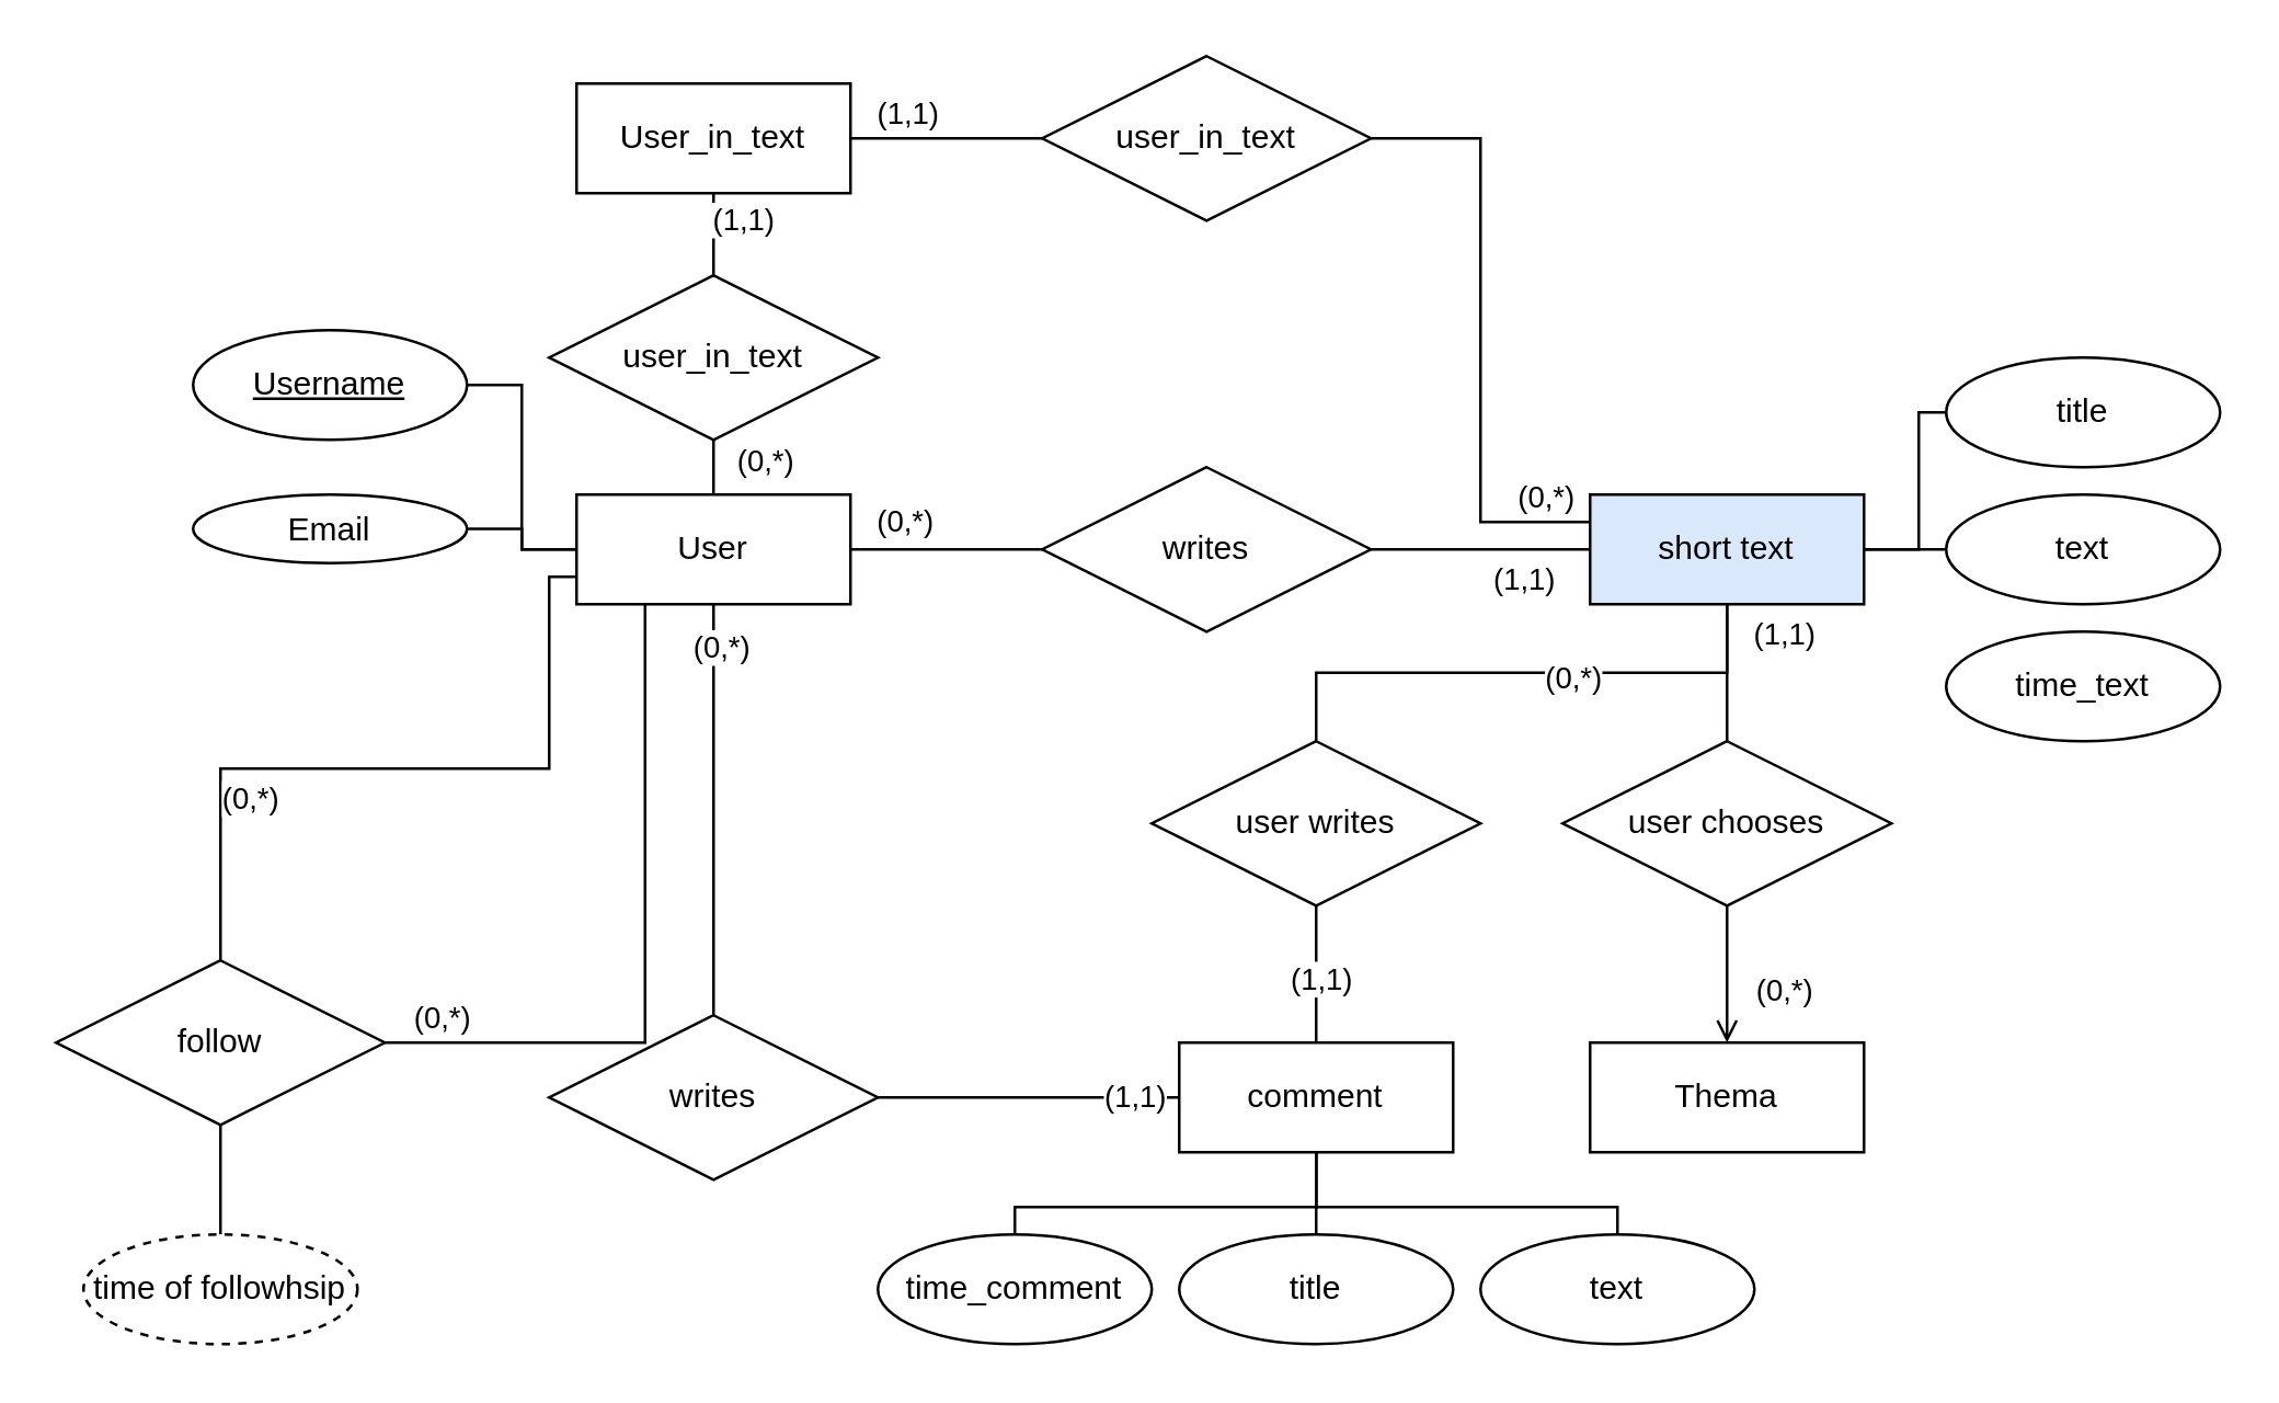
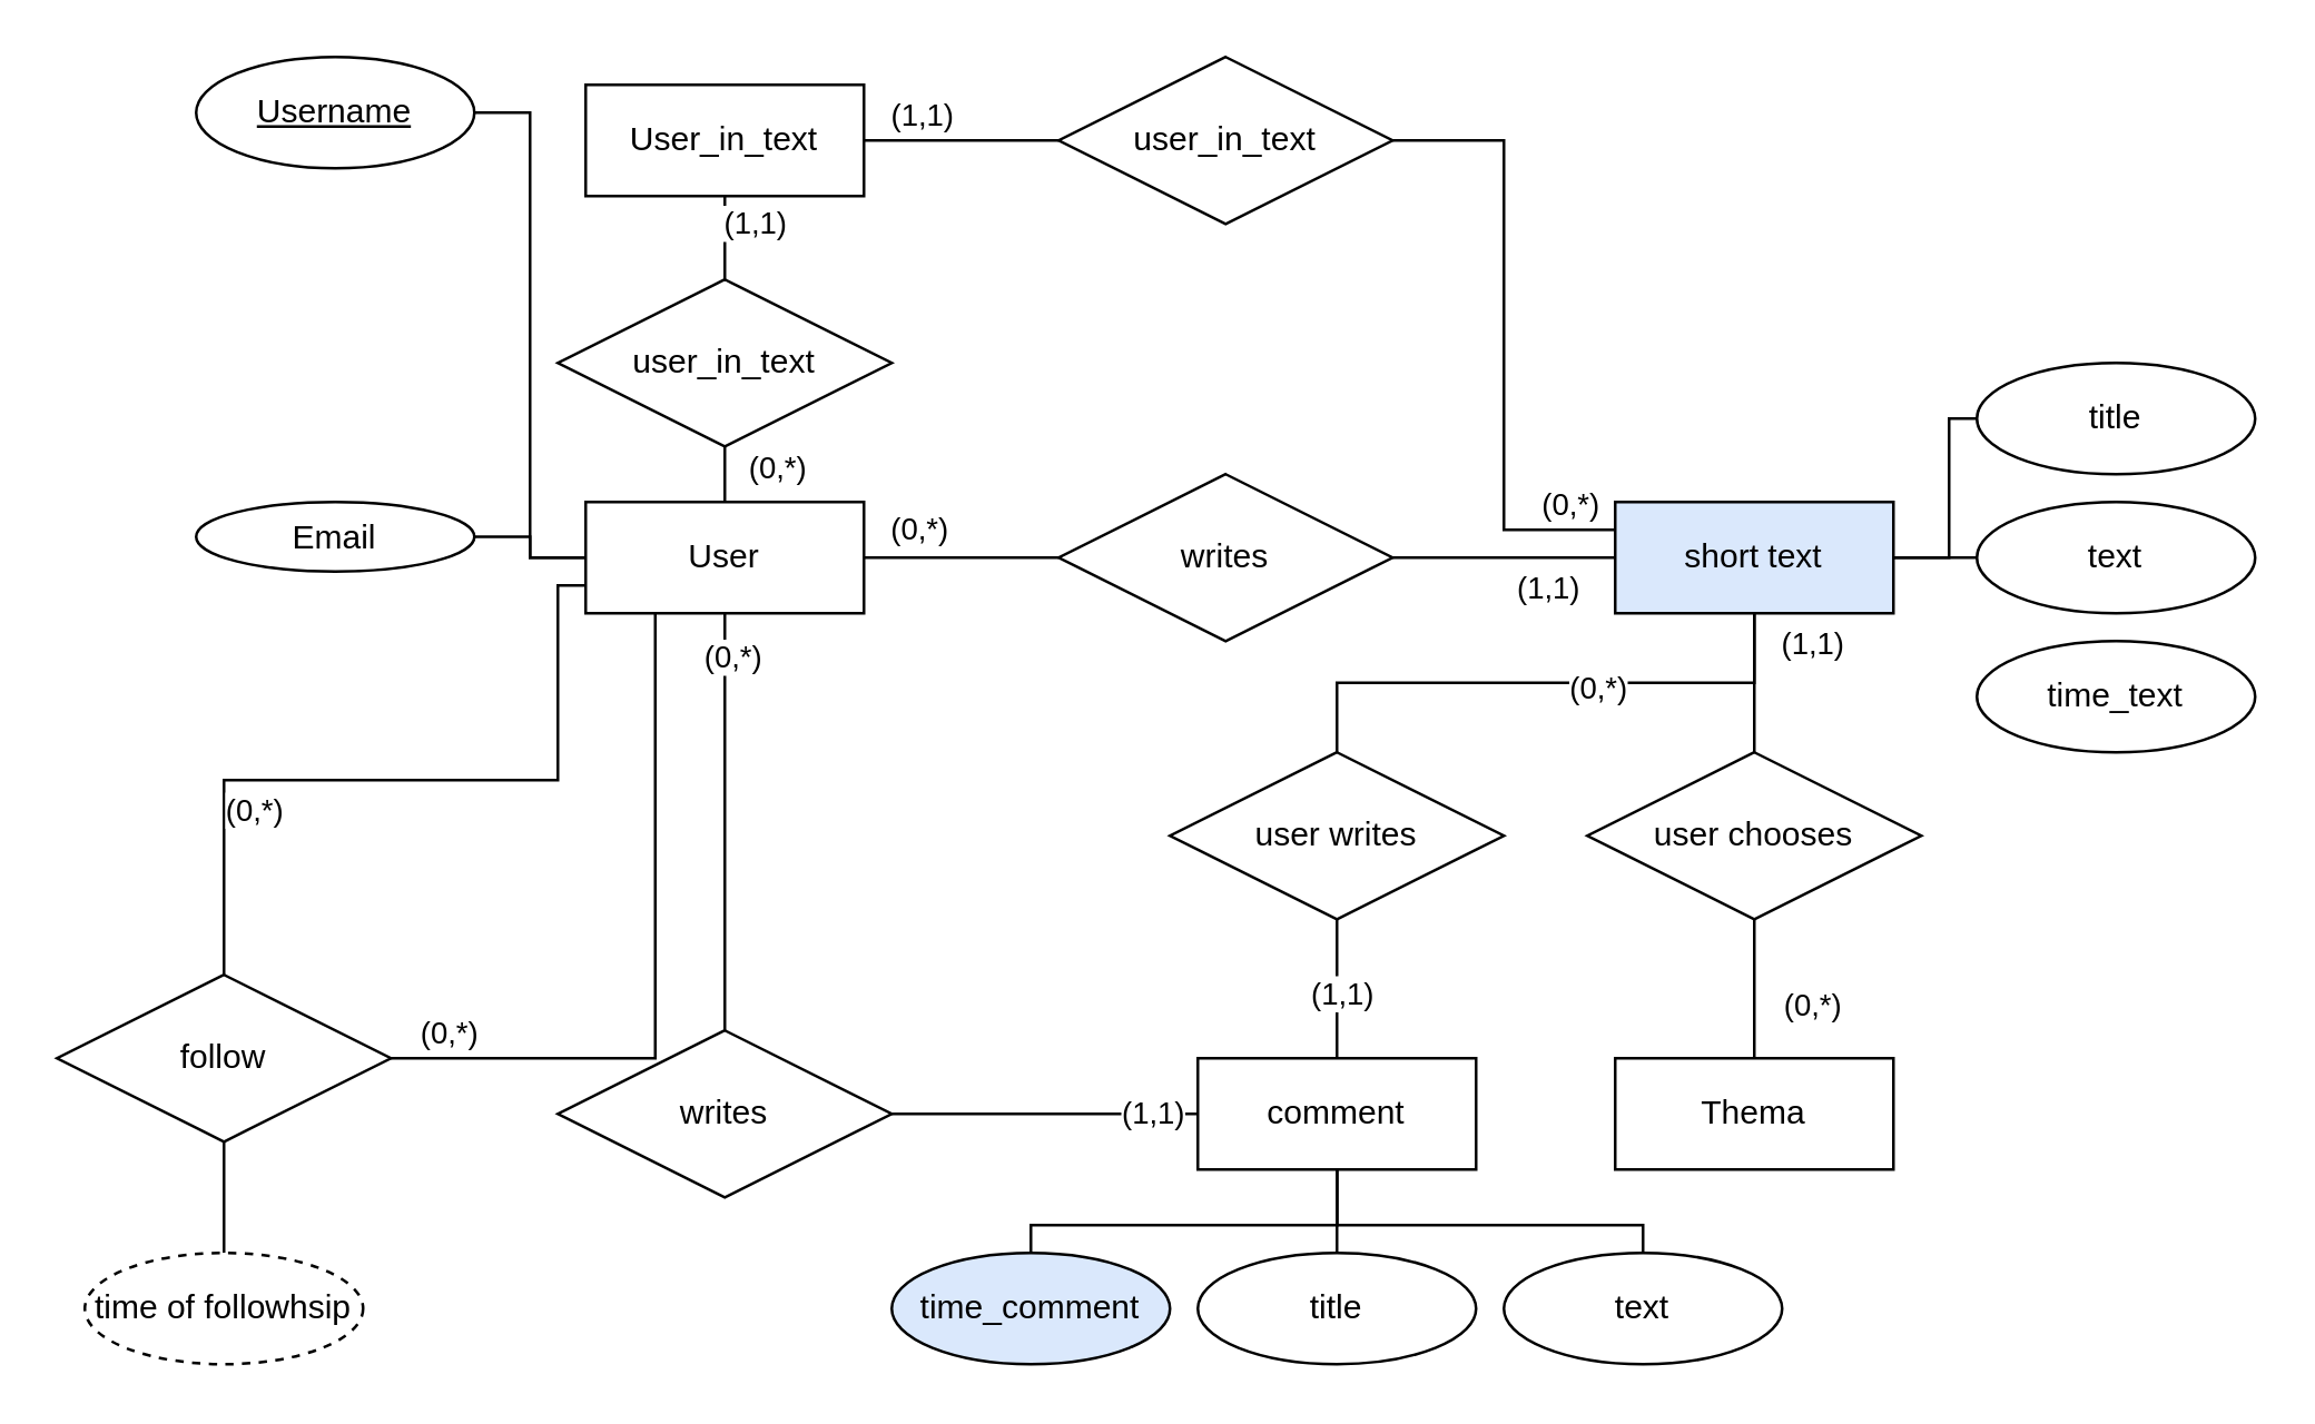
  <mxCell id="0" />
  <mxCell id="1" parent="0" />
  <mxCell id="2" value="(0,*)" style="edgeStyle=orthogonalEdgeStyle;rounded=0;orthogonalLoop=1;jettySize=auto;html=1;exitX=1;exitY=0.5;exitDx=0;exitDy=0;entryX=0;entryY=0.5;entryDx=0;entryDy=0;endArrow=none;endFill=0;" parent="1" source="5" target="20" edge="1"><mxGeometry x="-0.429" y="10" relative="1" as="geometry"><mxPoint as="offset" /></mxGeometry></mxCell>
  <mxCell id="3" style="edgeStyle=orthogonalEdgeStyle;rounded=0;orthogonalLoop=1;jettySize=auto;html=1;exitX=0;exitY=0.75;exitDx=0;exitDy=0;entryX=0.5;entryY=0;entryDx=0;entryDy=0;endArrow=none;endFill=0;" edge="1" parent="1" source="5" target="45"><mxGeometry relative="1" as="geometry"><Array as="points"><mxPoint x="200" y="210" /><mxPoint x="200" y="280" /><mxPoint x="80" y="280" /></Array></mxGeometry></mxCell>
  <mxCell id="4" value="(0,*)" style="edgeLabel;html=1;align=center;verticalAlign=middle;resizable=0;points=[];" vertex="1" connectable="0" parent="3"><mxGeometry x="0.617" y="-2" relative="1" as="geometry"><mxPoint x="12" y="-8" as="offset" /></mxGeometry></mxCell>
  <mxCell id="5" value="User" style="whiteSpace=wrap;html=1;align=center;" parent="1" vertex="1"><mxGeometry x="210" y="180" width="100" height="40" as="geometry" /></mxCell>
  <mxCell id="6" style="edgeStyle=orthogonalEdgeStyle;rounded=0;orthogonalLoop=1;jettySize=auto;html=1;exitX=0.5;exitY=1;exitDx=0;exitDy=0;entryX=0.5;entryY=0;entryDx=0;entryDy=0;endArrow=none;endFill=0;" parent="1" source="11" target="23" edge="1"><mxGeometry relative="1" as="geometry" /></mxCell>
  <mxCell id="7" value="(1,1)" style="edgeLabel;html=1;align=center;verticalAlign=middle;resizable=0;points=[];labelBackgroundColor=none;" parent="6" vertex="1" connectable="0"><mxGeometry x="-0.516" y="1" relative="1" as="geometry"><mxPoint x="19" y="-2" as="offset" /></mxGeometry></mxCell>
  <mxCell id="8" style="edgeStyle=orthogonalEdgeStyle;rounded=0;orthogonalLoop=1;jettySize=auto;html=1;exitX=0.5;exitY=1;exitDx=0;exitDy=0;entryX=0.5;entryY=0;entryDx=0;entryDy=0;endArrow=none;endFill=0;" parent="1" source="11" target="26" edge="1"><mxGeometry relative="1" as="geometry" /></mxCell>
  <mxCell id="9" value="(0,*)" style="edgeLabel;html=1;align=center;verticalAlign=middle;resizable=0;points=[];" parent="8" vertex="1" connectable="0"><mxGeometry x="-0.176" y="1" relative="1" as="geometry"><mxPoint as="offset" /></mxGeometry></mxCell>
  <mxCell id="10" style="edgeStyle=orthogonalEdgeStyle;rounded=0;orthogonalLoop=1;jettySize=auto;html=1;exitX=1;exitY=0.5;exitDx=0;exitDy=0;entryX=0;entryY=0.5;entryDx=0;entryDy=0;endArrow=none;endFill=0;" edge="1" parent="1" source="11" target="48"><mxGeometry relative="1" as="geometry" /></mxCell>
  <mxCell id="11" value="short text" style="whiteSpace=wrap;html=1;align=center;fillColor=#dae8fc;" parent="1" vertex="1"><mxGeometry x="580" y="180" width="100" height="40" as="geometry" /></mxCell>
  <mxCell id="12" value="Thema&lt;br&gt;" style="whiteSpace=wrap;html=1;align=center;" parent="1" vertex="1"><mxGeometry x="580" y="380" width="100" height="40" as="geometry" /></mxCell>
  <mxCell id="13" value="comment" style="whiteSpace=wrap;html=1;align=center;" parent="1" vertex="1"><mxGeometry x="430" y="380" width="100" height="40" as="geometry" /></mxCell>
  <mxCell id="14" style="edgeStyle=orthogonalEdgeStyle;rounded=0;orthogonalLoop=1;jettySize=auto;html=1;exitX=1;exitY=0.5;exitDx=0;exitDy=0;entryX=0;entryY=0.5;entryDx=0;entryDy=0;endArrow=none;endFill=0;" parent="1" source="15" target="5" edge="1"><mxGeometry relative="1" as="geometry" /></mxCell>
- <mxCell id="15" value="Username" style="ellipse;whiteSpace=wrap;html=1;align=center;fontStyle=4;" parent="1" vertex="1"><mxGeometry x="70" y="120" width="100" height="40" as="geometry" /></mxCell>
+ <mxCell id="15" value="Username" style="ellipse;whiteSpace=wrap;html=1;align=center;fontStyle=4;" parent="1" vertex="1"><mxGeometry x="70" y="20" width="100" height="40" as="geometry" /></mxCell>
  <mxCell id="16" style="edgeStyle=orthogonalEdgeStyle;rounded=0;orthogonalLoop=1;jettySize=auto;html=1;exitX=1;exitY=0.5;exitDx=0;exitDy=0;entryX=0;entryY=0.5;entryDx=0;entryDy=0;endArrow=none;endFill=0;" parent="1" source="17" target="5" edge="1"><mxGeometry relative="1" as="geometry" /></mxCell>
  <mxCell id="17" value="Email" style="ellipse;whiteSpace=wrap;html=1;align=center;" parent="1" vertex="1"><mxGeometry x="70" y="180" width="100" height="25" as="geometry" /></mxCell>
  <mxCell id="18" style="edgeStyle=orthogonalEdgeStyle;rounded=0;orthogonalLoop=1;jettySize=auto;html=1;exitX=1;exitY=0.5;exitDx=0;exitDy=0;entryX=0;entryY=0.5;entryDx=0;entryDy=0;endArrow=none;endFill=0;" parent="1" source="20" target="11" edge="1"><mxGeometry relative="1" as="geometry" /></mxCell>
  <mxCell id="19" value="(1,1)" style="edgeLabel;html=1;align=center;verticalAlign=middle;resizable=0;points=[];" vertex="1" connectable="0" parent="18"><mxGeometry x="0.353" y="-1" relative="1" as="geometry"><mxPoint x="1" y="9" as="offset" /></mxGeometry></mxCell>
  <mxCell id="20" value="writes" style="shape=rhombus;perimeter=rhombusPerimeter;whiteSpace=wrap;html=1;align=center;" parent="1" vertex="1"><mxGeometry x="380" y="170" width="120" height="60" as="geometry" /></mxCell>
- <mxCell id="21" style="edgeStyle=orthogonalEdgeStyle;rounded=0;orthogonalLoop=1;jettySize=auto;html=1;exitX=0.5;exitY=1;exitDx=0;exitDy=0;entryX=0.5;entryY=0;entryDx=0;entryDy=0;endArrow=open;endFill=0;" parent="1" source="23" target="12" edge="1"><mxGeometry relative="1" as="geometry" /></mxCell>
+ <mxCell id="21" style="edgeStyle=orthogonalEdgeStyle;rounded=0;orthogonalLoop=1;jettySize=auto;html=1;exitX=0.5;exitY=1;exitDx=0;exitDy=0;entryX=0.5;entryY=0;entryDx=0;entryDy=0;endArrow=none;endFill=0;" parent="1" source="23" target="12" edge="1"><mxGeometry relative="1" as="geometry" /></mxCell>
  <mxCell id="22" value="(0,*)" style="edgeLabel;html=1;align=center;verticalAlign=middle;resizable=0;points=[];labelBackgroundColor=none;" parent="21" vertex="1" connectable="0"><mxGeometry x="-0.034" y="1" relative="1" as="geometry"><mxPoint x="19" y="6" as="offset" /></mxGeometry></mxCell>
  <mxCell id="23" value="user chooses" style="shape=rhombus;perimeter=rhombusPerimeter;whiteSpace=wrap;html=1;align=center;" parent="1" vertex="1"><mxGeometry x="570" y="270" width="120" height="60" as="geometry" /></mxCell>
  <mxCell id="24" style="edgeStyle=orthogonalEdgeStyle;rounded=0;orthogonalLoop=1;jettySize=auto;html=1;exitX=0.5;exitY=1;exitDx=0;exitDy=0;endArrow=none;endFill=0;" parent="1" source="26" target="13" edge="1"><mxGeometry relative="1" as="geometry" /></mxCell>
  <mxCell id="25" value="(1,1)" style="edgeLabel;html=1;align=center;verticalAlign=middle;resizable=0;points=[];" parent="24" vertex="1" connectable="0"><mxGeometry x="0.034" y="1" relative="1" as="geometry"><mxPoint as="offset" /></mxGeometry></mxCell>
  <mxCell id="26" value="user writes" style="shape=rhombus;perimeter=rhombusPerimeter;whiteSpace=wrap;html=1;align=center;" parent="1" vertex="1"><mxGeometry x="420" y="270" width="120" height="60" as="geometry" /></mxCell>
  <mxCell id="27" style="edgeStyle=orthogonalEdgeStyle;rounded=0;orthogonalLoop=1;jettySize=auto;html=1;exitX=0.5;exitY=0;exitDx=0;exitDy=0;entryX=0.5;entryY=1;entryDx=0;entryDy=0;endArrow=none;endFill=0;" edge="1" parent="1" source="31" target="5"><mxGeometry relative="1" as="geometry" /></mxCell>
  <mxCell id="28" value="(0,*)" style="edgeLabel;html=1;align=center;verticalAlign=middle;resizable=0;points=[];" vertex="1" connectable="0" parent="27"><mxGeometry x="0.798" y="-2" relative="1" as="geometry"><mxPoint as="offset" /></mxGeometry></mxCell>
  <mxCell id="29" style="edgeStyle=orthogonalEdgeStyle;rounded=0;orthogonalLoop=1;jettySize=auto;html=1;exitX=1;exitY=0.5;exitDx=0;exitDy=0;entryX=0;entryY=0.5;entryDx=0;entryDy=0;endArrow=none;endFill=0;" edge="1" parent="1" source="31" target="13"><mxGeometry relative="1" as="geometry" /></mxCell>
  <mxCell id="30" value="(1,1)" style="edgeLabel;html=1;align=center;verticalAlign=middle;resizable=0;points=[];" vertex="1" connectable="0" parent="29"><mxGeometry x="0.696" y="1" relative="1" as="geometry"><mxPoint as="offset" /></mxGeometry></mxCell>
  <mxCell id="31" value="writes" style="shape=rhombus;perimeter=rhombusPerimeter;whiteSpace=wrap;html=1;align=center;" vertex="1" parent="1"><mxGeometry x="200" y="370" width="120" height="60" as="geometry" /></mxCell>
  <mxCell id="32" value="User_in_text" style="whiteSpace=wrap;html=1;align=center;" vertex="1" parent="1"><mxGeometry x="210" y="30" width="100" height="40" as="geometry" /></mxCell>
  <mxCell id="33" style="edgeStyle=orthogonalEdgeStyle;rounded=0;orthogonalLoop=1;jettySize=auto;html=1;exitX=1;exitY=0.5;exitDx=0;exitDy=0;entryX=0;entryY=0.25;entryDx=0;entryDy=0;endArrow=none;endFill=0;" edge="1" parent="1" source="37" target="11"><mxGeometry relative="1" as="geometry" /></mxCell>
  <mxCell id="34" value="(0,*)" style="edgeLabel;html=1;align=center;verticalAlign=middle;resizable=0;points=[];" vertex="1" connectable="0" parent="33"><mxGeometry x="0.847" y="-1" relative="1" as="geometry"><mxPoint y="-11" as="offset" /></mxGeometry></mxCell>
  <mxCell id="35" style="edgeStyle=orthogonalEdgeStyle;rounded=0;orthogonalLoop=1;jettySize=auto;html=1;exitX=0;exitY=0.5;exitDx=0;exitDy=0;entryX=1;entryY=0.5;entryDx=0;entryDy=0;endArrow=none;endFill=0;" edge="1" parent="1" source="37" target="32"><mxGeometry relative="1" as="geometry" /></mxCell>
  <mxCell id="36" value="(1,1)" style="edgeLabel;html=1;align=center;verticalAlign=middle;resizable=0;points=[];" vertex="1" connectable="0" parent="35"><mxGeometry x="0.646" y="-3" relative="1" as="geometry"><mxPoint x="8" y="-7" as="offset" /></mxGeometry></mxCell>
  <mxCell id="37" value="user_in_text" style="shape=rhombus;perimeter=rhombusPerimeter;whiteSpace=wrap;html=1;align=center;" vertex="1" parent="1"><mxGeometry x="380" width="120" height="60" as="geometry" y="20" /></mxCell>
  <mxCell id="38" style="edgeStyle=orthogonalEdgeStyle;rounded=0;orthogonalLoop=1;jettySize=auto;html=1;exitX=0.5;exitY=0;exitDx=0;exitDy=0;entryX=0.5;entryY=1;entryDx=0;entryDy=0;endArrow=none;endFill=0;" edge="1" parent="1" source="40" target="32"><mxGeometry relative="1" as="geometry" /></mxCell>
  <mxCell id="39" style="edgeStyle=orthogonalEdgeStyle;rounded=0;orthogonalLoop=1;jettySize=auto;html=1;exitX=0.5;exitY=1;exitDx=0;exitDy=0;entryX=0.5;entryY=0;entryDx=0;entryDy=0;endArrow=none;endFill=0;" edge="1" parent="1" source="40" target="5"><mxGeometry relative="1" as="geometry" /></mxCell>
  <mxCell id="40" value="user_in_text" style="shape=rhombus;perimeter=rhombusPerimeter;whiteSpace=wrap;html=1;align=center;" vertex="1" parent="1"><mxGeometry x="200" y="100" width="120" height="60" as="geometry" /></mxCell>
  <mxCell id="41" value="(1,1)" style="edgeLabel;html=1;align=center;verticalAlign=middle;resizable=0;points=[];" vertex="1" connectable="0" parent="1"><mxGeometry x="340.381" y="50" as="geometry"><mxPoint x="-70" y="29" as="offset" /></mxGeometry></mxCell>
  <mxCell id="42" value="(0,*)" style="edgeLabel;html=1;align=center;verticalAlign=middle;resizable=0;points=[];" vertex="1" connectable="0" parent="1"><mxGeometry x="560.001" y="60" as="geometry"><mxPoint x="-282" y="107" as="offset" /></mxGeometry></mxCell>
  <mxCell id="43" style="edgeStyle=orthogonalEdgeStyle;rounded=0;orthogonalLoop=1;jettySize=auto;html=1;exitX=1;exitY=0.5;exitDx=0;exitDy=0;entryX=0.25;entryY=1;entryDx=0;entryDy=0;endArrow=none;endFill=0;" edge="1" parent="1" source="45" target="5"><mxGeometry relative="1" as="geometry" /></mxCell>
  <mxCell id="44" value="(0,*)" style="edgeLabel;html=1;align=center;verticalAlign=middle;resizable=0;points=[];" vertex="1" connectable="0" parent="43"><mxGeometry x="-0.897" y="-1" relative="1" as="geometry"><mxPoint x="7" y="-11" as="offset" /></mxGeometry></mxCell>
  <mxCell id="45" value="follow" style="shape=rhombus;perimeter=rhombusPerimeter;whiteSpace=wrap;html=1;align=center;" vertex="1" parent="1"><mxGeometry x="20" y="350" width="120" height="60" as="geometry" /></mxCell>
  <mxCell id="46" style="edgeStyle=orthogonalEdgeStyle;rounded=0;orthogonalLoop=1;jettySize=auto;html=1;exitX=0.5;exitY=0;exitDx=0;exitDy=0;entryX=0.5;entryY=1;entryDx=0;entryDy=0;endArrow=none;endFill=0;" edge="1" parent="1" source="47" target="45"><mxGeometry relative="1" as="geometry" /></mxCell>
  <mxCell id="47" value="time of followhsip" style="ellipse;whiteSpace=wrap;html=1;align=center;dashed=1;" vertex="1" parent="1"><mxGeometry x="30" y="450" width="100" height="40" as="geometry" /></mxCell>
  <mxCell id="48" value="text" style="ellipse;whiteSpace=wrap;html=1;align=center;labelBackgroundColor=none;" vertex="1" parent="1"><mxGeometry x="710" y="180" width="100" height="40" as="geometry" /></mxCell>
  <mxCell id="49" style="edgeStyle=orthogonalEdgeStyle;rounded=0;orthogonalLoop=1;jettySize=auto;html=1;exitX=0;exitY=0.5;exitDx=0;exitDy=0;entryX=1;entryY=0.5;entryDx=0;entryDy=0;endArrow=none;endFill=0;" edge="1" parent="1" source="50" target="11"><mxGeometry relative="1" as="geometry"><Array as="points"><mxPoint x="700" y="150" /><mxPoint x="700" y="200" /></Array></mxGeometry></mxCell>
  <mxCell id="50" value="title" style="ellipse;whiteSpace=wrap;html=1;align=center;labelBackgroundColor=none;" vertex="1" parent="1"><mxGeometry x="710" y="130" width="100" height="40" as="geometry" /></mxCell>
  <mxCell id="51" style="edgeStyle=orthogonalEdgeStyle;rounded=0;orthogonalLoop=1;jettySize=auto;html=1;exitX=0.5;exitY=0;exitDx=0;exitDy=0;entryX=0.5;entryY=1;entryDx=0;entryDy=0;endArrow=none;endFill=0;" edge="1" parent="1" source="52" target="13"><mxGeometry relative="1" as="geometry" /></mxCell>
  <mxCell id="52" value="title" style="ellipse;whiteSpace=wrap;html=1;align=center;labelBackgroundColor=none;" vertex="1" parent="1"><mxGeometry x="430" y="450" width="100" height="40" as="geometry" /></mxCell>
  <mxCell id="53" value="time_text" style="ellipse;whiteSpace=wrap;html=1;align=center;labelBackgroundColor=none;" vertex="1" parent="1"><mxGeometry x="710" y="230" width="100" height="40" as="geometry" /></mxCell>
  <mxCell id="54" style="edgeStyle=orthogonalEdgeStyle;rounded=0;orthogonalLoop=1;jettySize=auto;html=1;exitX=0.5;exitY=0;exitDx=0;exitDy=0;endArrow=none;endFill=0;" edge="1" parent="1" source="55"><mxGeometry relative="1" as="geometry"><mxPoint x="480" y="420" as="targetPoint" /><Array as="points"><mxPoint x="590" y="440" /><mxPoint x="480" y="440" /></Array></mxGeometry></mxCell>
  <mxCell id="55" value="text" style="ellipse;whiteSpace=wrap;html=1;align=center;labelBackgroundColor=none;" vertex="1" parent="1"><mxGeometry x="540" y="450" width="100" height="40" as="geometry" /></mxCell>
  <mxCell id="56" style="edgeStyle=orthogonalEdgeStyle;rounded=0;orthogonalLoop=1;jettySize=auto;html=1;exitX=0.5;exitY=0;exitDx=0;exitDy=0;entryX=0.5;entryY=1;entryDx=0;entryDy=0;endArrow=none;endFill=0;" edge="1" parent="1" source="57" target="13"><mxGeometry relative="1" as="geometry"><Array as="points"><mxPoint x="370" y="440" /><mxPoint x="480" y="440" /></Array></mxGeometry></mxCell>
- <mxCell id="57" value="time_comment" style="ellipse;whiteSpace=wrap;html=1;align=center;labelBackgroundColor=none;" vertex="1" parent="1"><mxGeometry x="320" y="450" width="100" height="40" as="geometry" /></mxCell>
+ <mxCell id="57" value="time_comment" style="ellipse;whiteSpace=wrap;html=1;align=center;labelBackgroundColor=none;fillColor=#dae8fc;" vertex="1" parent="1"><mxGeometry x="320" y="450" width="100" height="40" as="geometry" /></mxCell>
